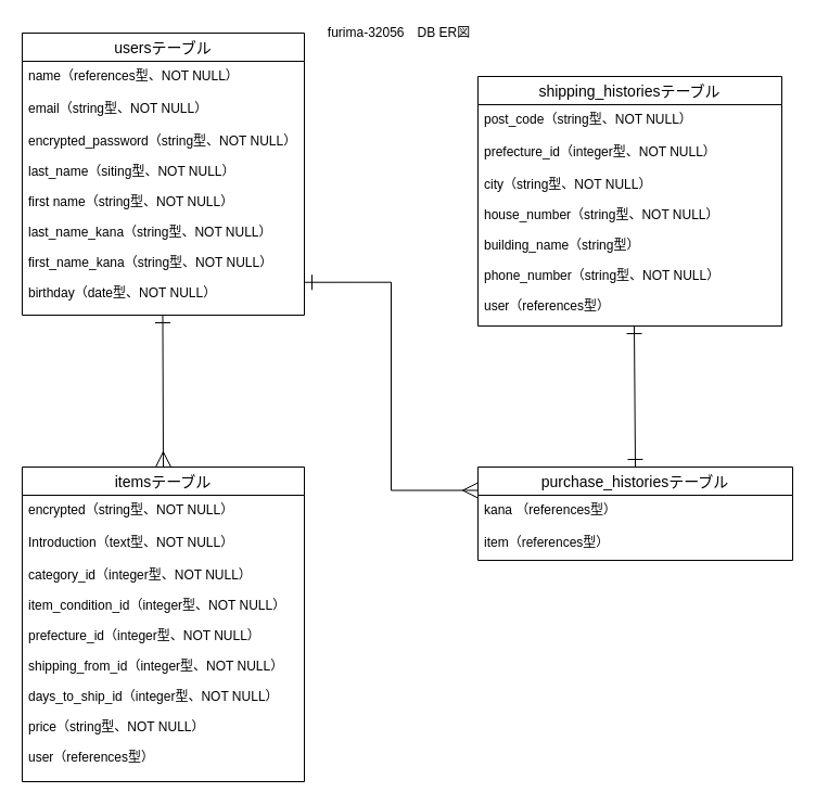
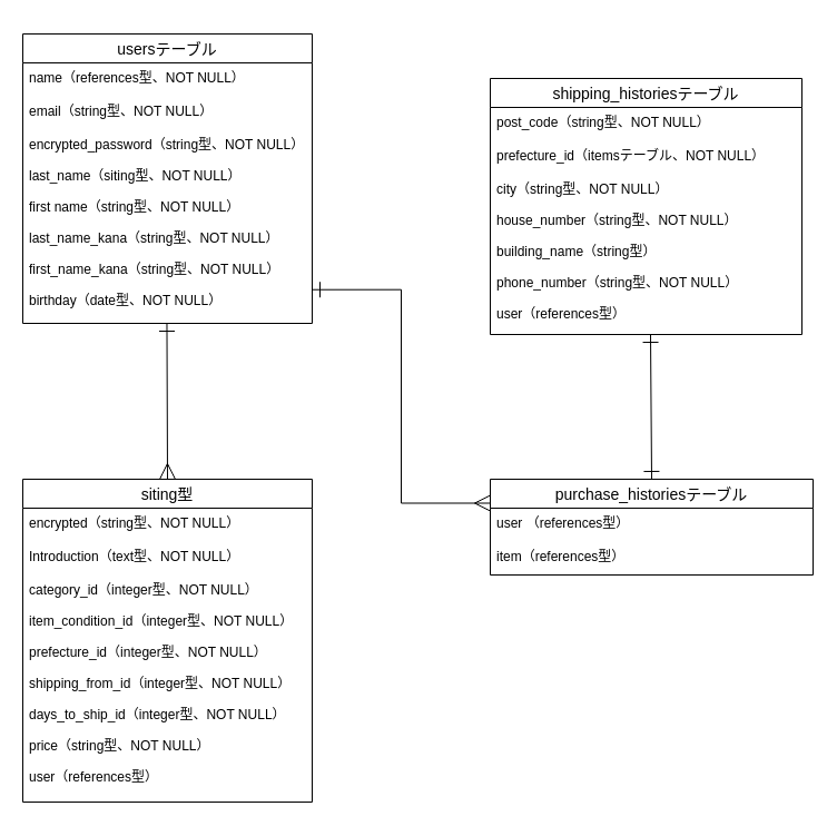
  <mxCell id="0" />
  <mxCell id="1" parent="0" />
  <mxCell id="2" value="usersテーブル" style="swimlane;fontStyle=0;childLayout=stackLayout;horizontal=1;startSize=26;horizontalStack=0;resizeParent=1;resizeParentMax=0;resizeLast=0;collapsible=1;marginBottom=0;align=center;fontSize=14;" vertex="1" parent="1"><mxGeometry x="20" y="30" width="260" height="260" as="geometry" /></mxCell>
  <mxCell id="3" value="name（references型、NOT NULL）&#10;" style="text;strokeColor=none;fillColor=none;spacingLeft=4;spacingRight=4;overflow=hidden;rotatable=0;points=[[0,0.5],[1,0.5]];portConstraint=eastwest;fontSize=12;" vertex="1" parent="2"><mxGeometry y="26" width="260" height="30" as="geometry" /></mxCell>
  <mxCell id="4" value="email（string型、NOT NULL）" style="text;strokeColor=none;fillColor=none;spacingLeft=4;spacingRight=4;overflow=hidden;rotatable=0;points=[[0,0.5],[1,0.5]];portConstraint=eastwest;fontSize=12;" vertex="1" parent="2"><mxGeometry y="56" width="260" height="30" as="geometry" /></mxCell>
  <mxCell id="5" value="encrypted_password（string型、NOT NULL）&#10;&#10;last_name（siting型、NOT NULL）&#10;&#10;first name（string型、NOT NULL）&#10;&#10;last_name_kana（string型、NOT NULL）&#10;&#10;first_name_kana（string型、NOT NULL）&#10;&#10;birthday（date型、NOT NULL）" style="text;strokeColor=none;fillColor=none;spacingLeft=4;spacingRight=4;overflow=hidden;rotatable=0;points=[[0,0.5],[1,0.5]];portConstraint=eastwest;fontSize=12;" vertex="1" parent="2"><mxGeometry y="86" width="260" height="174" as="geometry" /></mxCell>
  <mxCell id="6" style="edgeStyle=orthogonalEdgeStyle;rounded=0;jumpStyle=none;orthogonalLoop=1;jettySize=auto;html=1;exitX=0;exitY=0.25;exitDx=0;exitDy=0;entryX=1;entryY=0.826;entryDx=0;entryDy=0;entryPerimeter=0;startArrow=ERmany;startFill=0;startSize=12;sourcePerimeterSpacing=0;endArrow=ERone;endFill=0;endSize=12;targetPerimeterSpacing=0;" edge="1" parent="1" source="12" target="5"><mxGeometry relative="1" as="geometry" /></mxCell>
  <mxCell id="7" value="shipping_historiesテーブル" style="swimlane;fontStyle=0;childLayout=stackLayout;horizontal=1;startSize=26;horizontalStack=0;resizeParent=1;resizeParentMax=0;resizeLast=0;collapsible=1;marginBottom=0;align=center;fontSize=14;" vertex="1" parent="1"><mxGeometry x="440" y="70" width="280" height="230" as="geometry" /></mxCell>
  <mxCell id="8" value="post_code（string型、NOT NULL）" style="text;strokeColor=none;fillColor=none;spacingLeft=4;spacingRight=4;overflow=hidden;rotatable=0;points=[[0,0.5],[1,0.5]];portConstraint=eastwest;fontSize=12;" vertex="1" parent="7"><mxGeometry y="26" width="280" height="30" as="geometry" /></mxCell>
- <mxCell id="9" value="prefecture_id（integer型、NOT NULL）" style="text;strokeColor=none;fillColor=none;spacingLeft=4;spacingRight=4;overflow=hidden;rotatable=0;points=[[0,0.5],[1,0.5]];portConstraint=eastwest;fontSize=12;" vertex="1" parent="7"><mxGeometry y="56" width="280" height="30" as="geometry" /></mxCell>
+ <mxCell id="9" value="prefecture_id（itemsテーブル、NOT NULL）" style="text;strokeColor=none;fillColor=none;spacingLeft=4;spacingRight=4;overflow=hidden;rotatable=0;points=[[0,0.5],[1,0.5]];portConstraint=eastwest;fontSize=12;" vertex="1" parent="7"><mxGeometry y="56" width="280" height="30" as="geometry" /></mxCell>
  <mxCell id="10" value="city（string型、NOT NULL）&#10;&#10;house_number（string型、NOT NULL）&#10;&#10;building_name（string型）&#10;&#10;phone_number（string型、NOT NULL）&#10;&#10;user（references型）" style="text;strokeColor=none;fillColor=none;spacingLeft=4;spacingRight=4;overflow=hidden;rotatable=0;points=[[0,0.5],[1,0.5]];portConstraint=eastwest;fontSize=12;" vertex="1" parent="7"><mxGeometry y="86" width="280" height="144" as="geometry" /></mxCell>
  <mxCell id="11" style="edgeStyle=none;rounded=0;jumpStyle=none;orthogonalLoop=1;jettySize=auto;html=1;exitX=0.5;exitY=0;exitDx=0;exitDy=0;startArrow=ERone;startFill=0;startSize=12;sourcePerimeterSpacing=0;endArrow=ERone;endFill=0;endSize=12;targetPerimeterSpacing=0;" edge="1" parent="1" source="12"><mxGeometry relative="1" as="geometry"><mxPoint x="584" y="300" as="targetPoint" /></mxGeometry></mxCell>
  <mxCell id="12" value="purchase_historiesテーブル" style="swimlane;fontStyle=0;childLayout=stackLayout;horizontal=1;startSize=26;horizontalStack=0;resizeParent=1;resizeParentMax=0;resizeLast=0;collapsible=1;marginBottom=0;align=center;fontSize=14;" vertex="1" parent="1"><mxGeometry x="440" y="430" width="290" height="86" as="geometry" /></mxCell>
- <mxCell id="13" value="kana （references型）" style="text;strokeColor=none;fillColor=none;spacingLeft=4;spacingRight=4;overflow=hidden;rotatable=0;points=[[0,0.5],[1,0.5]];portConstraint=eastwest;fontSize=12;" vertex="1" parent="12"><mxGeometry y="26" width="290" height="30" as="geometry" /></mxCell>
+ <mxCell id="13" value="user （references型）" style="text;strokeColor=none;fillColor=none;spacingLeft=4;spacingRight=4;overflow=hidden;rotatable=0;points=[[0,0.5],[1,0.5]];portConstraint=eastwest;fontSize=12;" vertex="1" parent="12"><mxGeometry y="26" width="290" height="30" as="geometry" /></mxCell>
  <mxCell id="14" value="item（references型）" style="text;strokeColor=none;fillColor=none;spacingLeft=4;spacingRight=4;overflow=hidden;rotatable=0;points=[[0,0.5],[1,0.5]];portConstraint=eastwest;fontSize=12;" vertex="1" parent="12"><mxGeometry y="56" width="290" height="30" as="geometry" /></mxCell>
- <mxCell id="15" value="furima-32056　DB ER図" style="text;html=1;align=center;verticalAlign=middle;resizable=0;points=[];autosize=1;" vertex="1" parent="1"><mxGeometry x="292" y="20" width="150" height="20" as="geometry" /></mxCell>
  <mxCell id="16" value="" style="endArrow=ERone;html=1;startArrow=ERmany;startFill=0;endFill=0;endSize=12;startSize=12;exitX=0.5;exitY=0;exitDx=0;exitDy=0;entryX=0.498;entryY=1;entryDx=0;entryDy=0;entryPerimeter=0;" edge="1" parent="1" source="17" target="5"><mxGeometry width="50" height="50" relative="1" as="geometry"><mxPoint x="150" y="410" as="sourcePoint" /><mxPoint x="149.5" y="340" as="targetPoint" /></mxGeometry></mxCell>
- <mxCell id="17" value="itemsテーブル" style="swimlane;fontStyle=0;childLayout=stackLayout;horizontal=1;startSize=26;horizontalStack=0;resizeParent=1;resizeParentMax=0;resizeLast=0;collapsible=1;marginBottom=0;align=center;fontSize=14;direction=east;" vertex="1" parent="1"><mxGeometry x="20" y="430" width="260" height="290" as="geometry" /></mxCell>
+ <mxCell id="17" value="siting型" style="swimlane;fontStyle=0;childLayout=stackLayout;horizontal=1;startSize=26;horizontalStack=0;resizeParent=1;resizeParentMax=0;resizeLast=0;collapsible=1;marginBottom=0;align=center;fontSize=14;direction=east;" vertex="1" parent="1"><mxGeometry x="20" y="430" width="260" height="290" as="geometry" /></mxCell>
  <mxCell id="18" value="encrypted（string型、NOT NULL）" style="text;strokeColor=none;fillColor=none;spacingLeft=4;spacingRight=4;overflow=hidden;rotatable=0;points=[[0,0.5],[1,0.5]];portConstraint=eastwest;fontSize=12;" vertex="1" parent="17"><mxGeometry y="26" width="260" height="30" as="geometry" /></mxCell>
  <mxCell id="19" value="Introduction（text型、NOT NULL）&#10;" style="text;strokeColor=none;fillColor=none;spacingLeft=4;spacingRight=4;overflow=hidden;rotatable=0;points=[[0,0.5],[1,0.5]];portConstraint=eastwest;fontSize=12;" vertex="1" parent="17"><mxGeometry y="56" width="260" height="30" as="geometry" /></mxCell>
  <mxCell id="20" value="category_id（integer型、NOT NULL）&#10;&#10;item_condition_id（integer型、NOT NULL）&#10;&#10;prefecture_id（integer型、NOT NULL）&#10;&#10;shipping_from_id（integer型、NOT NULL）&#10;&#10;days_to_ship_id（integer型、NOT NULL）&#10;&#10;price（string型、NOT NULL）&#10;&#10;user（references型）&#10;&#10;&#10;&#10;&#10;&#10;" style="text;strokeColor=none;fillColor=none;spacingLeft=4;spacingRight=4;overflow=hidden;rotatable=0;points=[[0,0.5],[1,0.5]];portConstraint=eastwest;fontSize=12;" vertex="1" parent="17"><mxGeometry y="86" width="260" height="204" as="geometry" /></mxCell>
